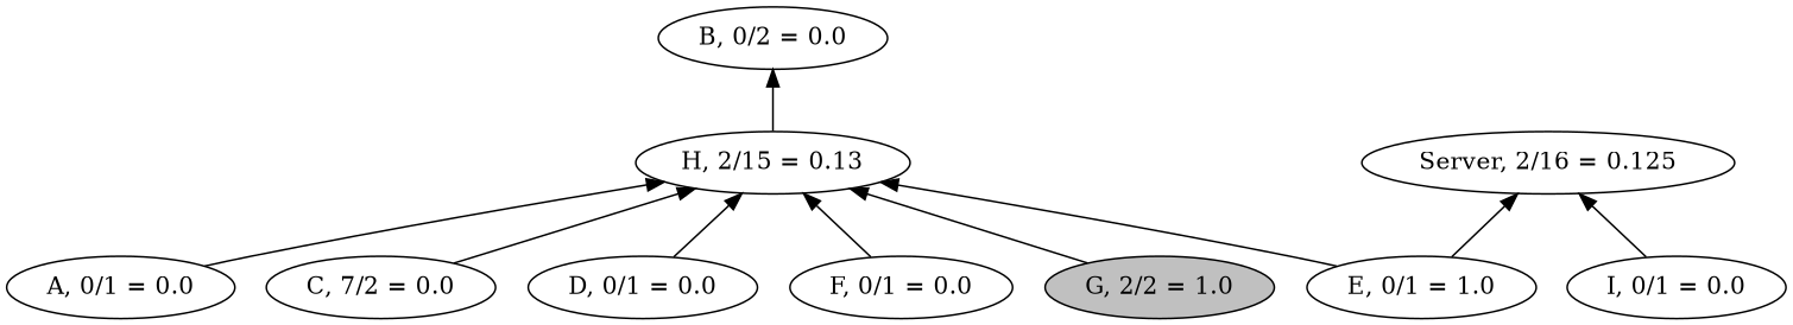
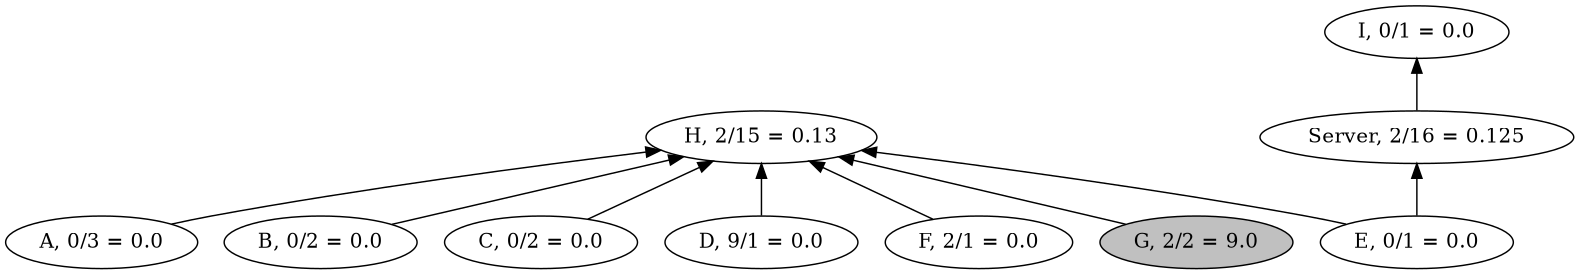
  digraph {
    rankdir=BT
-   n1 [label="A, 0/1 = 0.0"]
+   n1 [label="A, 0/3 = 0.0"]
    n2 [label="H, 2/15 = 0.13"]
    n3 [label="Server, 2/16 = 0.125"]
    n4 [label="B, 0/2 = 0.0"]
-   n5 [label="C, 7/2 = 0.0"]
-   n6 [label="D, 0/1 = 0.0"]
-   n7 [label="E, 0/1 = 1.0"]
-   n8 [label="F, 0/1 = 0.0"]
-   n9 [fillcolor=gray label="G, 2/2 = 1.0" style=filled]
+   n5 [label="C, 0/2 = 0.0"]
+   n6 [label="D, 9/1 = 0.0"]
+   n7 [label="E, 0/1 = 0.0"]
+   n8 [label="F, 2/1 = 0.0"]
+   n9 [fillcolor=gray label="G, 2/2 = 9.0" style=filled]
    n10 [label="I, 0/1 = 0.0"]
    n1 -> n2
-   n2 -> n4
+   n4 -> n2
    n5 -> n2
    n6 -> n2
    n7 -> n2
    n7 -> n3
    n8 -> n2
    n9 -> n2
-   n10 -> n3
+   n3 -> n10
  }
